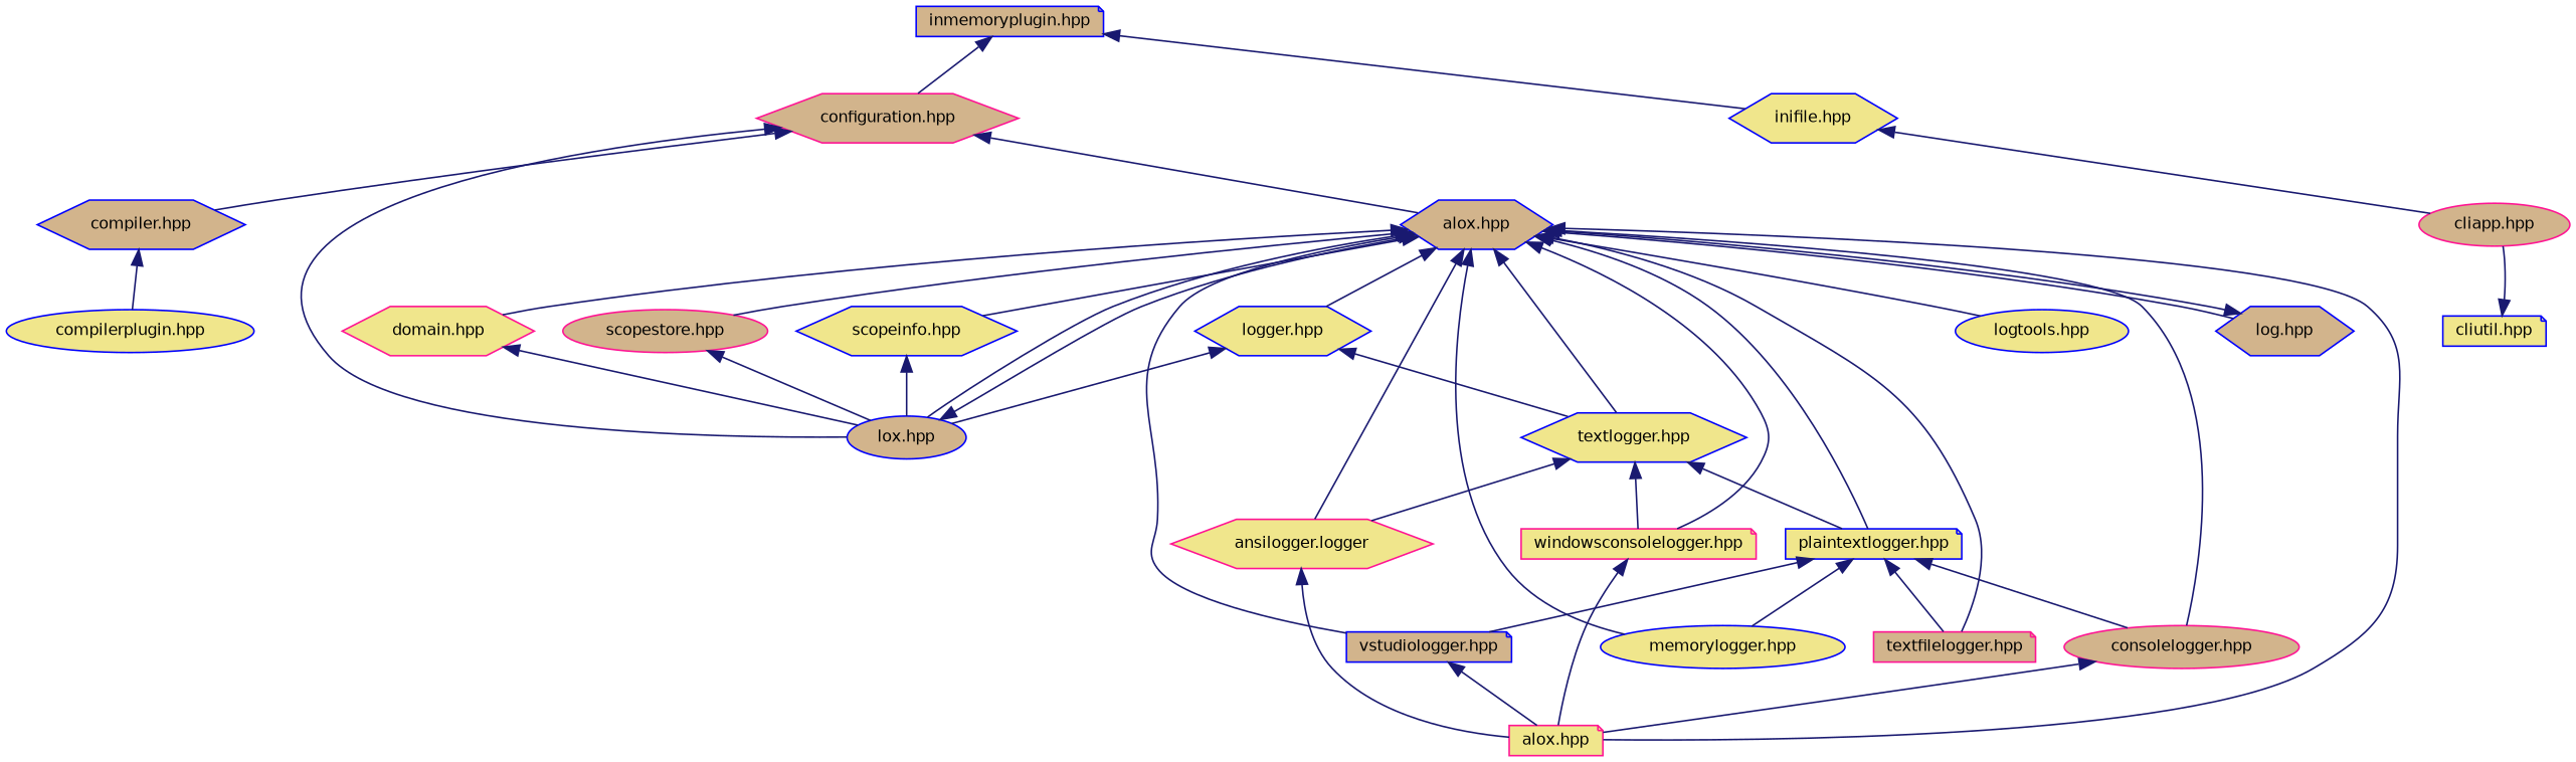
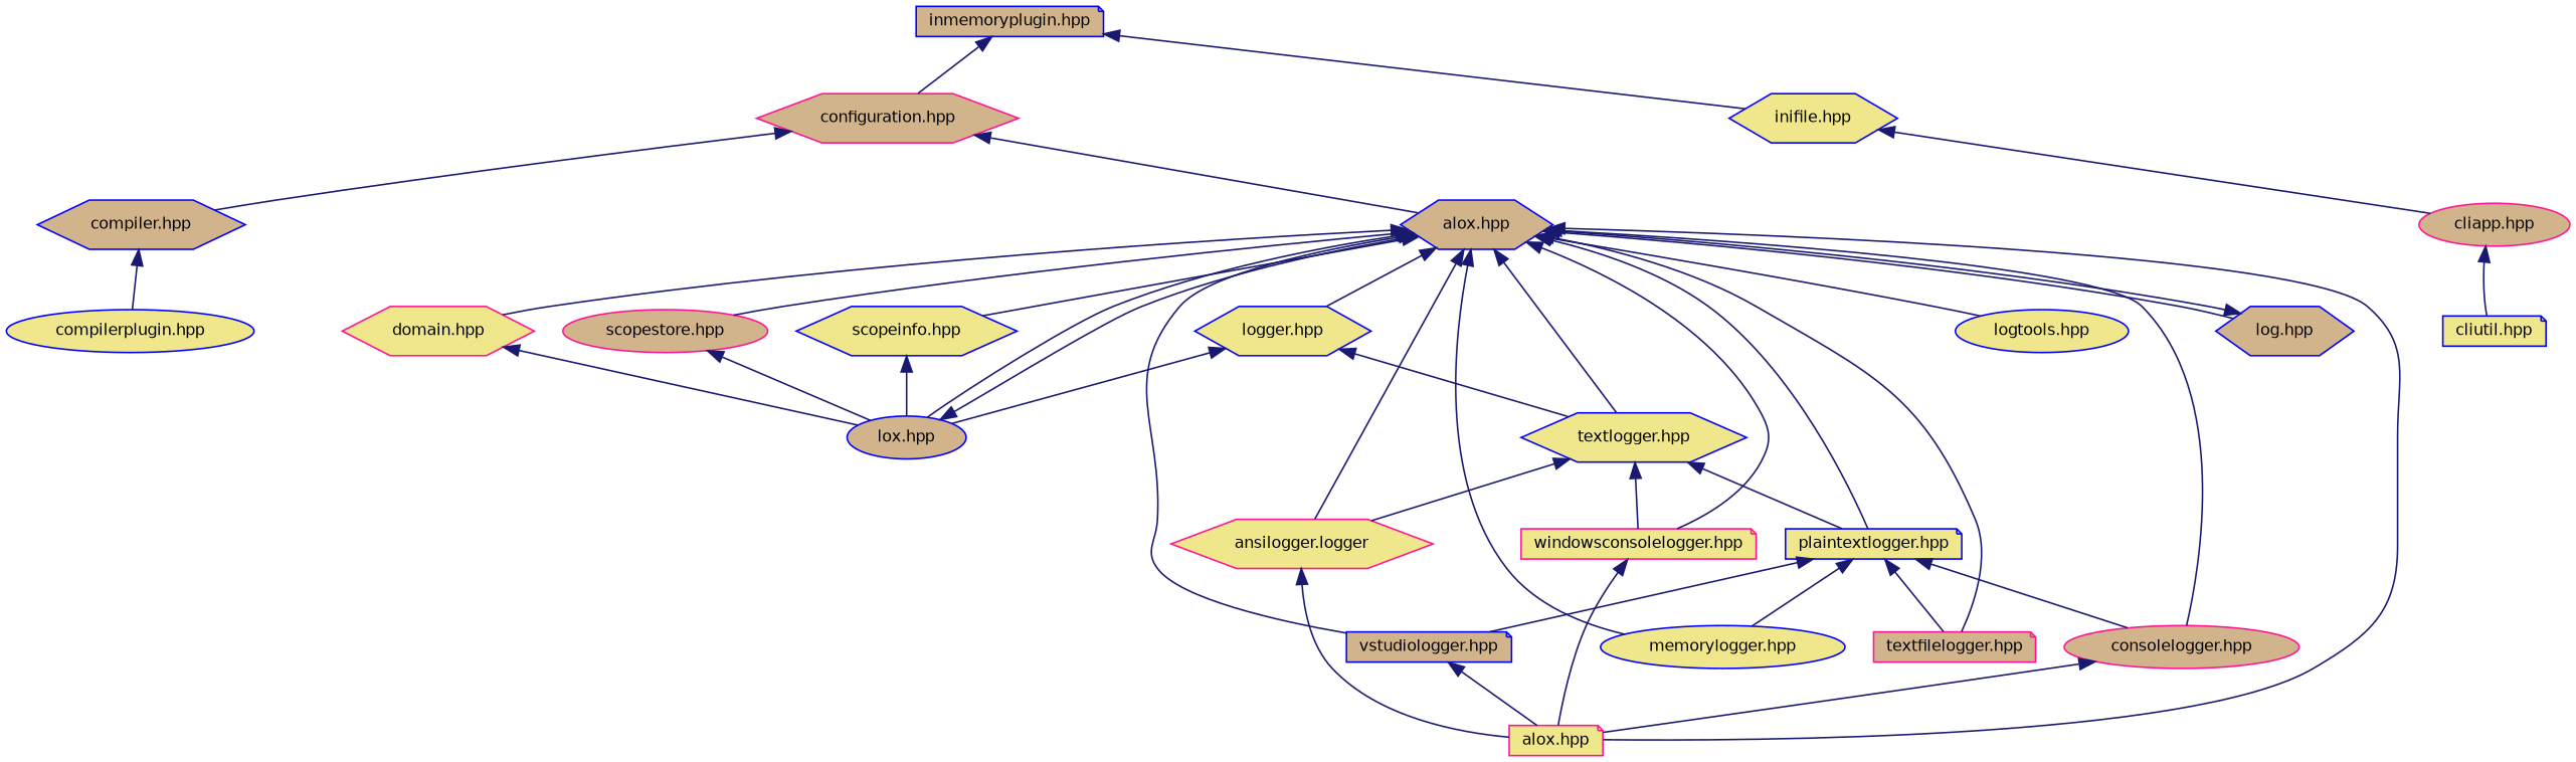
  digraph {
    node [color=blue fillcolor=khaki fontname=Helvetica fontsize=10 shape=hexagon style=filled]
    edge [color=midnightblue dir=back fontname=Helvetica fontsize=10 labelfontname=Helvetica labelfontsize=10 style=solid]
    n1 [fillcolor=tan fontcolor=black height=0.2 label="inmemoryplugin.hpp" shape=note width=0.4]
    n2 [color=deeppink fillcolor=tan height=0.2 label="configuration.hpp" width=0.4]
    n3 [height=0.2 label="inifile.hpp" width=0.4]
    n4 [fillcolor=tan height=0.2 label="alox.hpp" width=0.4]
    n5 [fillcolor=tan height=0.2 label="lox.hpp" shape=ellipse width=0.4]
    n6 [fillcolor=tan height=0.2 label="compiler.hpp" width=0.4]
    n7 [color=deeppink fillcolor=tan height=0.2 label="cliapp.hpp" shape=ellipse width=0.4]
    n8 [fillcolor=tan height=0.2 label="log.hpp" width=0.4]
    n9 [color=deeppink height=0.2 label="domain.hpp" width=0.4]
    n10 [height=0.2 label="logger.hpp" width=0.4]
    n11 [height=0.2 label="textlogger.hpp" width=0.4]
    n12 [height=0.2 label="plaintextlogger.hpp" shape=note width=0.4]
    n13 [color=deeppink fillcolor=tan height=0.2 label="consolelogger.hpp" shape=ellipse width=0.4]
    n14 [color=deeppink height=0.2 label="alox.hpp" shape=note width=0.4]
    n15 [height=0.2 label="memorylogger.hpp" shape=ellipse width=0.4]
    n16 [color=deeppink fillcolor=tan height=0.2 label="textfilelogger.hpp" shape=note width=0.4]
    n17 [fillcolor=tan height=0.2 label="vstudiologger.hpp" shape=note width=0.4]
    n18 [color=deeppink height=0.2 label="ansilogger.logger" width=0.4]
    n19 [color=deeppink height=0.2 label="windowsconsolelogger.hpp" shape=note width=0.4]
    n20 [color=deeppink fillcolor=tan height=0.2 label="scopestore.hpp" shape=ellipse width=0.4]
    n21 [height=0.2 label="scopeinfo.hpp" width=0.4]
    n22 [height=0.2 label="logtools.hpp" shape=ellipse width=0.4]
    n23 [height=0.2 label="compilerplugin.hpp" shape=ellipse width=0.4]
    n24 [height=0.2 label="cliutil.hpp" shape=note width=0.4]
    n1 -> n2
    n1 -> n3
    n2 -> n4
-   n2 -> n5
    n2 -> n6
    n3 -> n7
    n4 -> n5
    n4 -> n8
    n4 -> n9
    n4 -> n10
    n4 -> n11
    n4 -> n12
    n4 -> n13
    n4 -> n14
    n4 -> n15
    n4 -> n16
    n4 -> n17
    n4 -> n18
    n4 -> n19
    n4 -> n20
    n4 -> n21
    n4 -> n22
    n5 -> n4
    n6 -> n23
-   n24 -> n7
+   n7 -> n24
    n8 -> n4
    n9 -> n5
    n10 -> n5
    n10 -> n11
    n11 -> n12
    n11 -> n18
    n11 -> n19
    n12 -> n13
    n12 -> n15
    n12 -> n16
    n12 -> n17
    n13 -> n14
    n17 -> n14
    n18 -> n14
    n19 -> n14
    n20 -> n5
    n21 -> n5
  }
